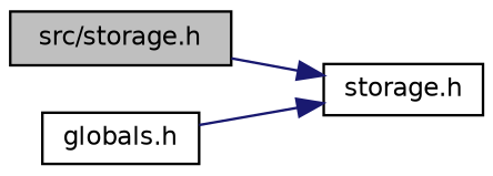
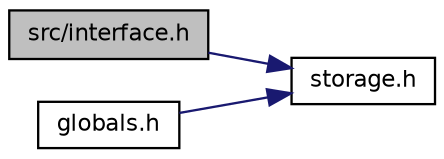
  digraph {
    rankdir=LR
    node [color=black fillcolor=white fontname=Helvetica fontsize=10 shape=record style=filled]
    edge [color=midnightblue fontname=Helvetica fontsize=10 labelfontname=Helvetica labelfontsize=10 style=solid]
-   n1 [fillcolor=grey75 fontcolor=black height=0.2 label="src/storage.h" width=0.4]
+   n1 [fillcolor=grey75 fontcolor=black height=0.2 label="src/interface.h" width=0.4]
    n2 [height=0.2 label="storage.h" width=0.4]
    n3 [height=0.2 label="globals.h" width=0.4]
    n1 -> n2
    n3 -> n2
  }
